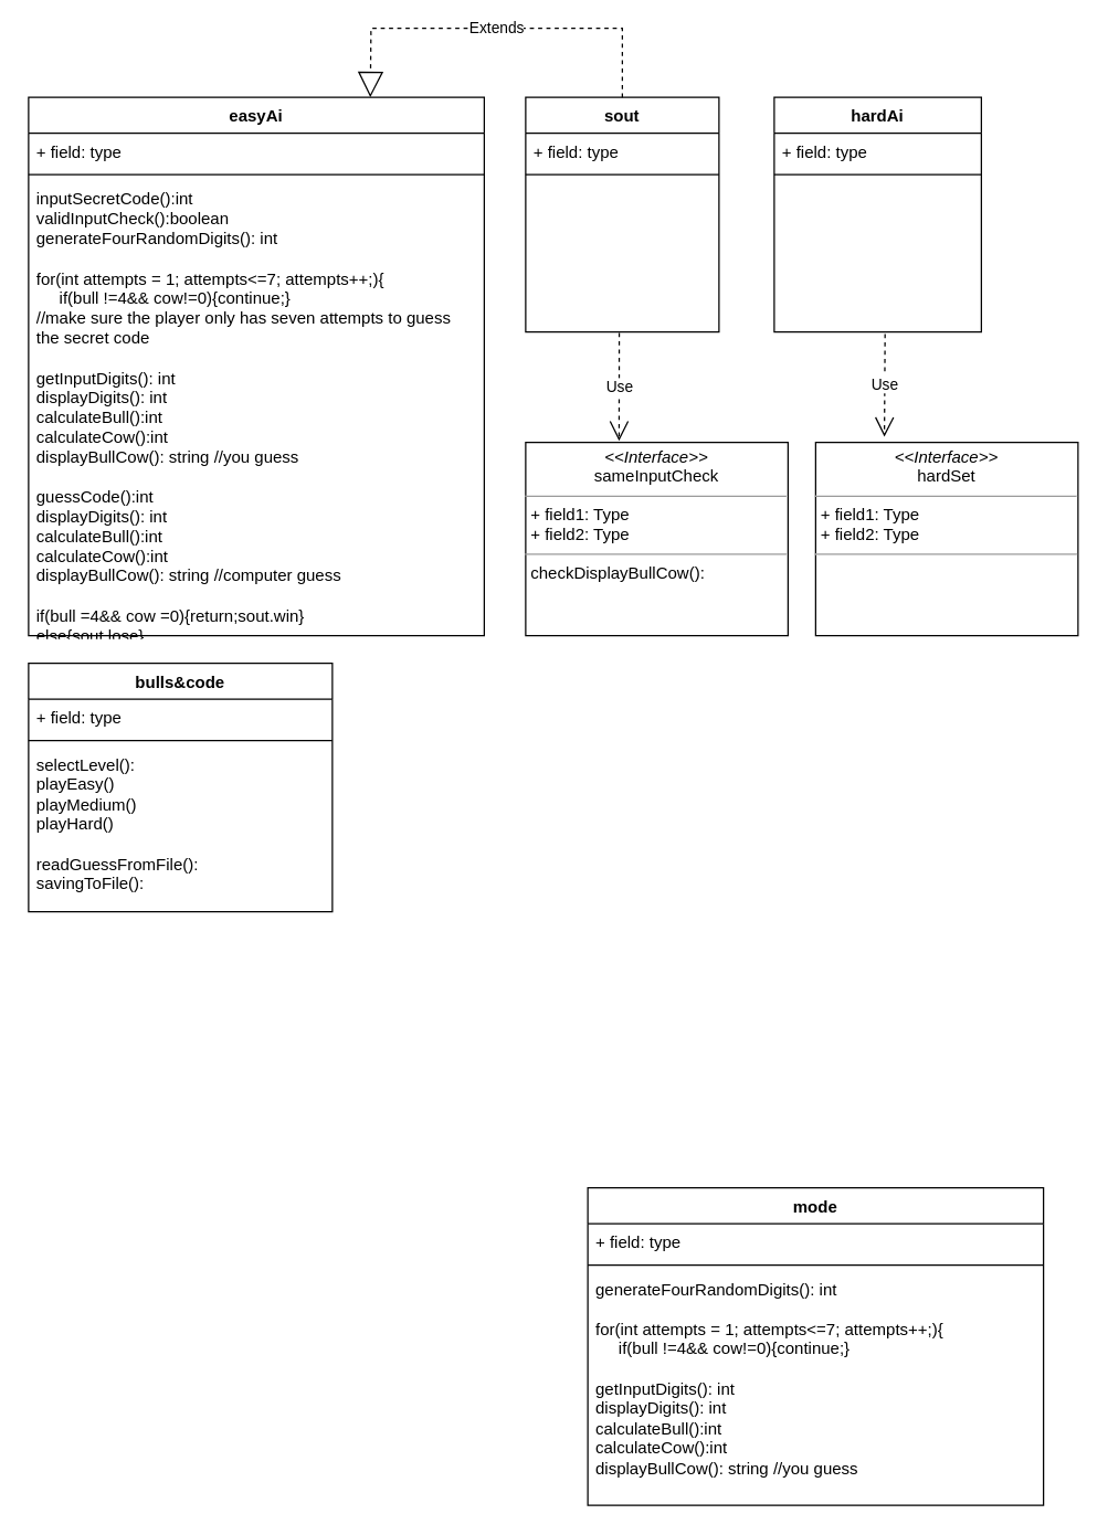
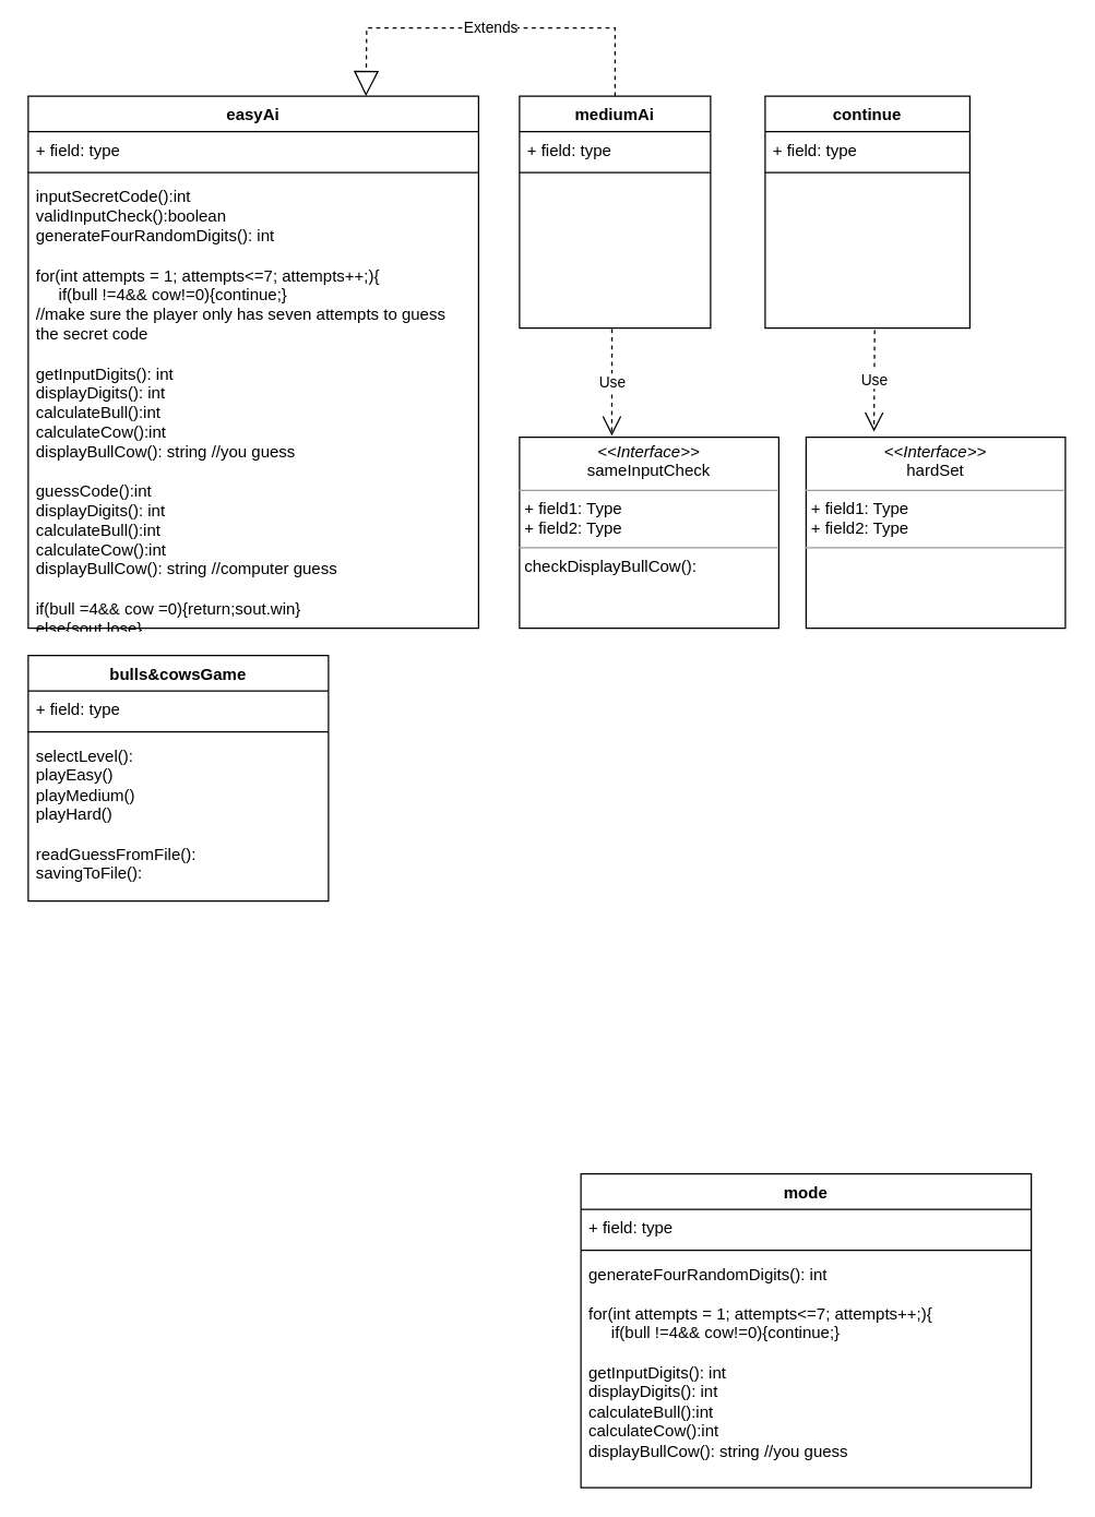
  <mxCell id="0" />
  <mxCell id="1" parent="0" />
  <mxCell id="2" value="easyAi" style="swimlane;fontStyle=1;align=center;verticalAlign=top;childLayout=stackLayout;horizontal=1;startSize=26;horizontalStack=0;resizeParent=1;resizeParentMax=0;resizeLast=0;collapsible=1;marginBottom=0;whiteSpace=wrap;html=1;" parent="1" vertex="1"><mxGeometry x="20" y="70" width="330" height="390" as="geometry" /></mxCell>
  <mxCell id="3" value="+ field: type" style="text;strokeColor=none;fillColor=none;align=left;verticalAlign=top;spacingLeft=4;spacingRight=4;overflow=hidden;rotatable=0;points=[[0,0.5],[1,0.5]];portConstraint=eastwest;whiteSpace=wrap;html=1;" parent="2" vertex="1"><mxGeometry y="26" width="330" height="26" as="geometry" /></mxCell>
  <mxCell id="4" value="" style="line;strokeWidth=1;fillColor=none;align=left;verticalAlign=middle;spacingTop=-1;spacingLeft=3;spacingRight=3;rotatable=0;labelPosition=right;points=[];portConstraint=eastwest;strokeColor=inherit;" parent="2" vertex="1"><mxGeometry y="52" width="330" height="8" as="geometry" /></mxCell>
  <mxCell id="5" value="inputSecretCode():int&lt;br&gt;validInputCheck():boolean&lt;br&gt;generateFourRandomDigits(): int&lt;br&gt;&lt;br&gt;for(int attempts = 1; attempts&amp;lt;=7; attempts++;){&lt;br style=&quot;border-color: var(--border-color);&quot;&gt;&amp;nbsp; &amp;nbsp; &amp;nbsp;if(bull !=4&amp;amp;&amp;amp; cow!=0){continue;}&lt;br&gt;//make sure&amp;nbsp;the player only has seven attempts to guess the secret code&lt;br&gt;&lt;br&gt;getInputDigits(): int&lt;br style=&quot;border-color: var(--border-color);&quot;&gt;displayDigits(): int&lt;br style=&quot;border-color: var(--border-color);&quot;&gt;calculateBull():int&amp;nbsp;&lt;br style=&quot;border-color: var(--border-color);&quot;&gt;calculateCow():int&lt;br style=&quot;border-color: var(--border-color);&quot;&gt;displayBullCow(): string //you guess&lt;br&gt;&lt;br&gt;guessCode():int&lt;br&gt;displayDigits(): int&lt;br&gt;calculateBull():int&amp;nbsp;&lt;br style=&quot;border-color: var(--border-color);&quot;&gt;calculateCow():int&lt;br style=&quot;border-color: var(--border-color);&quot;&gt;displayBullCow(): string //computer guess&lt;br&gt;&lt;br&gt;if(bull =4&amp;amp;&amp;amp; cow =0){return;sout.win}&lt;br style=&quot;border-color: var(--border-color);&quot;&gt;else{sout.lose}" style="text;strokeColor=none;fillColor=none;align=left;verticalAlign=top;spacingLeft=4;spacingRight=4;overflow=hidden;rotatable=0;points=[[0,0.5],[1,0.5]];portConstraint=eastwest;whiteSpace=wrap;html=1;" parent="2" vertex="1"><mxGeometry y="60" width="330" height="330" as="geometry" /></mxCell>
- <mxCell id="6" value="bulls&amp;amp;code" style="swimlane;fontStyle=1;align=center;verticalAlign=top;childLayout=stackLayout;horizontal=1;startSize=26;horizontalStack=0;resizeParent=1;resizeParentMax=0;resizeLast=0;collapsible=1;marginBottom=0;whiteSpace=wrap;html=1;" parent="1" vertex="1"><mxGeometry x="20" y="480" width="220" height="180" as="geometry" /></mxCell>
+ <mxCell id="6" value="bulls&amp;amp;cowsGame" style="swimlane;fontStyle=1;align=center;verticalAlign=top;childLayout=stackLayout;horizontal=1;startSize=26;horizontalStack=0;resizeParent=1;resizeParentMax=0;resizeLast=0;collapsible=1;marginBottom=0;whiteSpace=wrap;html=1;" parent="1" vertex="1"><mxGeometry x="20" y="480" width="220" height="180" as="geometry" /></mxCell>
  <mxCell id="7" value="+ field: type" style="text;strokeColor=none;fillColor=none;align=left;verticalAlign=top;spacingLeft=4;spacingRight=4;overflow=hidden;rotatable=0;points=[[0,0.5],[1,0.5]];portConstraint=eastwest;whiteSpace=wrap;html=1;" parent="6" vertex="1"><mxGeometry y="26" width="220" height="26" as="geometry" /></mxCell>
  <mxCell id="8" value="" style="line;strokeWidth=1;fillColor=none;align=left;verticalAlign=middle;spacingTop=-1;spacingLeft=3;spacingRight=3;rotatable=0;labelPosition=right;points=[];portConstraint=eastwest;strokeColor=inherit;" parent="6" vertex="1"><mxGeometry y="52" width="220" height="8" as="geometry" /></mxCell>
  <mxCell id="9" value="selectLevel():&lt;br&gt;playEasy()&lt;br&gt;playMedium()&lt;br&gt;playHard()&lt;br&gt;&lt;br&gt;readGuessFromFile():&lt;br&gt;savingToFile():" style="text;strokeColor=none;fillColor=none;align=left;verticalAlign=top;spacingLeft=4;spacingRight=4;overflow=hidden;rotatable=0;points=[[0,0.5],[1,0.5]];portConstraint=eastwest;whiteSpace=wrap;html=1;" parent="6" vertex="1"><mxGeometry y="60" width="220" height="120" as="geometry" /></mxCell>
- <mxCell id="10" value="sout" style="swimlane;fontStyle=1;align=center;verticalAlign=top;childLayout=stackLayout;horizontal=1;startSize=26;horizontalStack=0;resizeParent=1;resizeParentMax=0;resizeLast=0;collapsible=1;marginBottom=0;whiteSpace=wrap;html=1;" parent="1" vertex="1"><mxGeometry x="380" y="70" width="140" height="170" as="geometry" /></mxCell>
+ <mxCell id="10" value="mediumAi" style="swimlane;fontStyle=1;align=center;verticalAlign=top;childLayout=stackLayout;horizontal=1;startSize=26;horizontalStack=0;resizeParent=1;resizeParentMax=0;resizeLast=0;collapsible=1;marginBottom=0;whiteSpace=wrap;html=1;" parent="1" vertex="1"><mxGeometry x="380" y="70" width="140" height="170" as="geometry" /></mxCell>
  <mxCell id="11" value="+ field: type" style="text;strokeColor=none;fillColor=none;align=left;verticalAlign=top;spacingLeft=4;spacingRight=4;overflow=hidden;rotatable=0;points=[[0,0.5],[1,0.5]];portConstraint=eastwest;whiteSpace=wrap;html=1;" parent="10" vertex="1"><mxGeometry y="26" width="140" height="26" as="geometry" /></mxCell>
  <mxCell id="12" value="" style="line;strokeWidth=1;fillColor=none;align=left;verticalAlign=middle;spacingTop=-1;spacingLeft=3;spacingRight=3;rotatable=0;labelPosition=right;points=[];portConstraint=eastwest;strokeColor=inherit;" parent="10" vertex="1"><mxGeometry y="52" width="140" height="8" as="geometry" /></mxCell>
  <mxCell id="13" value="&amp;nbsp;" style="text;strokeColor=none;fillColor=none;align=left;verticalAlign=top;spacingLeft=4;spacingRight=4;overflow=hidden;rotatable=0;points=[[0,0.5],[1,0.5]];portConstraint=eastwest;whiteSpace=wrap;html=1;" parent="10" vertex="1"><mxGeometry y="60" width="140" height="110" as="geometry" /></mxCell>
  <mxCell id="14" value="Extends" style="endArrow=block;endSize=16;endFill=0;html=1;rounded=0;exitX=0.5;exitY=0;exitDx=0;exitDy=0;entryX=0.75;entryY=0;entryDx=0;entryDy=0;dashed=1;" parent="1" source="10" target="2" edge="1"><mxGeometry width="160" relative="1" as="geometry"><mxPoint x="330" y="170" as="sourcePoint" /><mxPoint x="490" y="170" as="targetPoint" /><Array as="points"><mxPoint x="450" y="20" /><mxPoint x="268" y="20" /></Array></mxGeometry></mxCell>
- <mxCell id="15" value="hardAi" style="swimlane;fontStyle=1;align=center;verticalAlign=top;childLayout=stackLayout;horizontal=1;startSize=26;horizontalStack=0;resizeParent=1;resizeParentMax=0;resizeLast=0;collapsible=1;marginBottom=0;whiteSpace=wrap;html=1;" parent="1" vertex="1"><mxGeometry x="560" y="70" width="150" height="170" as="geometry" /></mxCell>
+ <mxCell id="15" value="continue" style="swimlane;fontStyle=1;align=center;verticalAlign=top;childLayout=stackLayout;horizontal=1;startSize=26;horizontalStack=0;resizeParent=1;resizeParentMax=0;resizeLast=0;collapsible=1;marginBottom=0;whiteSpace=wrap;html=1;" parent="1" vertex="1"><mxGeometry x="560" y="70" width="150" height="170" as="geometry" /></mxCell>
  <mxCell id="16" value="+ field: type" style="text;strokeColor=none;fillColor=none;align=left;verticalAlign=top;spacingLeft=4;spacingRight=4;overflow=hidden;rotatable=0;points=[[0,0.5],[1,0.5]];portConstraint=eastwest;whiteSpace=wrap;html=1;" parent="15" vertex="1"><mxGeometry y="26" width="150" height="26" as="geometry" /></mxCell>
  <mxCell id="17" value="" style="line;strokeWidth=1;fillColor=none;align=left;verticalAlign=middle;spacingTop=-1;spacingLeft=3;spacingRight=3;rotatable=0;labelPosition=right;points=[];portConstraint=eastwest;strokeColor=inherit;" parent="15" vertex="1"><mxGeometry y="52" width="150" height="8" as="geometry" /></mxCell>
  <mxCell id="18" value="&amp;nbsp;" style="text;strokeColor=none;fillColor=none;align=left;verticalAlign=top;spacingLeft=4;spacingRight=4;overflow=hidden;rotatable=0;points=[[0,0.5],[1,0.5]];portConstraint=eastwest;whiteSpace=wrap;html=1;" parent="15" vertex="1"><mxGeometry y="60" width="150" height="110" as="geometry" /></mxCell>
  <mxCell id="19" value="mode" style="swimlane;fontStyle=1;align=center;verticalAlign=top;childLayout=stackLayout;horizontal=1;startSize=26;horizontalStack=0;resizeParent=1;resizeParentMax=0;resizeLast=0;collapsible=1;marginBottom=0;whiteSpace=wrap;html=1;" parent="1" vertex="1"><mxGeometry x="425" y="860" width="330" height="230" as="geometry" /></mxCell>
  <mxCell id="20" value="+ field: type" style="text;strokeColor=none;fillColor=none;align=left;verticalAlign=top;spacingLeft=4;spacingRight=4;overflow=hidden;rotatable=0;points=[[0,0.5],[1,0.5]];portConstraint=eastwest;whiteSpace=wrap;html=1;" parent="19" vertex="1"><mxGeometry y="26" width="330" height="26" as="geometry" /></mxCell>
  <mxCell id="21" value="" style="line;strokeWidth=1;fillColor=none;align=left;verticalAlign=middle;spacingTop=-1;spacingLeft=3;spacingRight=3;rotatable=0;labelPosition=right;points=[];portConstraint=eastwest;strokeColor=inherit;" parent="19" vertex="1"><mxGeometry y="52" width="330" height="8" as="geometry" /></mxCell>
  <mxCell id="22" value="generateFourRandomDigits(): int&lt;br&gt;&lt;br&gt;for(int attempts = 1; attempts&amp;lt;=7; attempts++;){&lt;br style=&quot;border-color: var(--border-color);&quot;&gt;&amp;nbsp; &amp;nbsp; &amp;nbsp;if(bull !=4&amp;amp;&amp;amp; cow!=0){continue;}&lt;br&gt;&lt;br&gt;getInputDigits(): int&lt;br style=&quot;border-color: var(--border-color);&quot;&gt;displayDigits(): int&lt;br style=&quot;border-color: var(--border-color);&quot;&gt;calculateBull():int&amp;nbsp;&lt;br style=&quot;border-color: var(--border-color);&quot;&gt;calculateCow():int&lt;br style=&quot;border-color: var(--border-color);&quot;&gt;displayBullCow(): string //you guess&lt;br&gt;" style="text;strokeColor=none;fillColor=none;align=left;verticalAlign=top;spacingLeft=4;spacingRight=4;overflow=hidden;rotatable=0;points=[[0,0.5],[1,0.5]];portConstraint=eastwest;whiteSpace=wrap;html=1;" parent="19" vertex="1"><mxGeometry y="60" width="330" height="170" as="geometry" /></mxCell>
  <mxCell id="23" value="Use" style="endArrow=open;endSize=12;dashed=1;html=1;rounded=0;exitX=0.484;exitY=1.007;exitDx=0;exitDy=0;exitPerimeter=0;entryX=0.356;entryY=-0.008;entryDx=0;entryDy=0;entryPerimeter=0;" parent="1" source="13" target="25" edge="1"><mxGeometry width="160" relative="1" as="geometry"><mxPoint x="860" y="390" as="sourcePoint" /><mxPoint x="840" y="320" as="targetPoint" /></mxGeometry></mxCell>
  <mxCell id="24" value="Use" style="endArrow=open;endSize=12;dashed=1;html=1;rounded=0;entryX=0.262;entryY=-0.029;entryDx=0;entryDy=0;exitX=0.535;exitY=1.013;exitDx=0;exitDy=0;exitPerimeter=0;entryPerimeter=0;" parent="1" source="18" target="26" edge="1"><mxGeometry width="160" relative="1" as="geometry"><mxPoint x="767" y="391" as="sourcePoint" /><mxPoint x="919" y="429" as="targetPoint" /></mxGeometry></mxCell>
  <mxCell id="25" value="&lt;p style=&quot;margin:0px;margin-top:4px;text-align:center;&quot;&gt;&lt;i&gt;&amp;lt;&amp;lt;Interface&amp;gt;&amp;gt;&lt;/i&gt;&lt;br&gt;sameInputCheck&lt;br&gt;&lt;/p&gt;&lt;hr size=&quot;1&quot;&gt;&lt;p style=&quot;margin:0px;margin-left:4px;&quot;&gt;+ field1: Type&lt;br&gt;+ field2: Type&lt;/p&gt;&lt;hr size=&quot;1&quot;&gt;&lt;p style=&quot;margin:0px;margin-left:4px;&quot;&gt;checkDisplayBullCow():&lt;br&gt;&lt;/p&gt;" style="verticalAlign=top;align=left;overflow=fill;fontSize=12;fontFamily=Helvetica;html=1;whiteSpace=wrap;" parent="1" vertex="1"><mxGeometry x="380" y="320" width="190" height="140" as="geometry" /></mxCell>
  <mxCell id="26" value="&lt;p style=&quot;margin:0px;margin-top:4px;text-align:center;&quot;&gt;&lt;i&gt;&amp;lt;&amp;lt;Interface&amp;gt;&amp;gt;&lt;/i&gt;&lt;br&gt;hardSet&lt;br&gt;&lt;/p&gt;&lt;hr size=&quot;1&quot;&gt;&lt;p style=&quot;margin:0px;margin-left:4px;&quot;&gt;+ field1: Type&lt;br&gt;+ field2: Type&lt;/p&gt;&lt;hr size=&quot;1&quot;&gt;&lt;p style=&quot;margin:0px;margin-left:4px;&quot;&gt;&amp;nbsp;&lt;/p&gt;" style="verticalAlign=top;align=left;overflow=fill;fontSize=12;fontFamily=Helvetica;html=1;whiteSpace=wrap;" parent="1" vertex="1"><mxGeometry x="590" y="320" width="190" height="140" as="geometry" /></mxCell>
